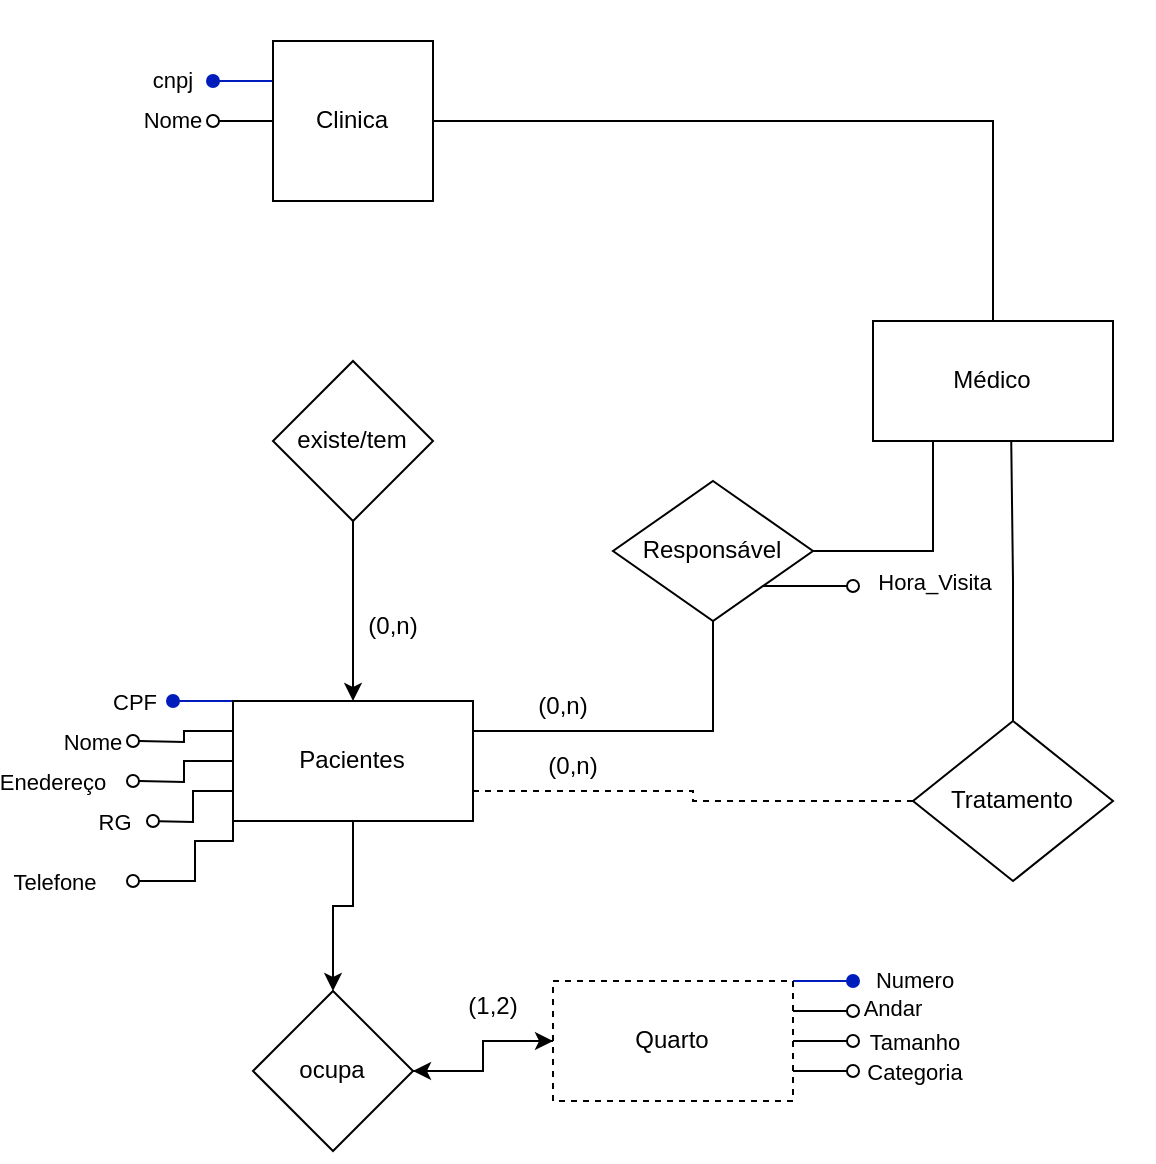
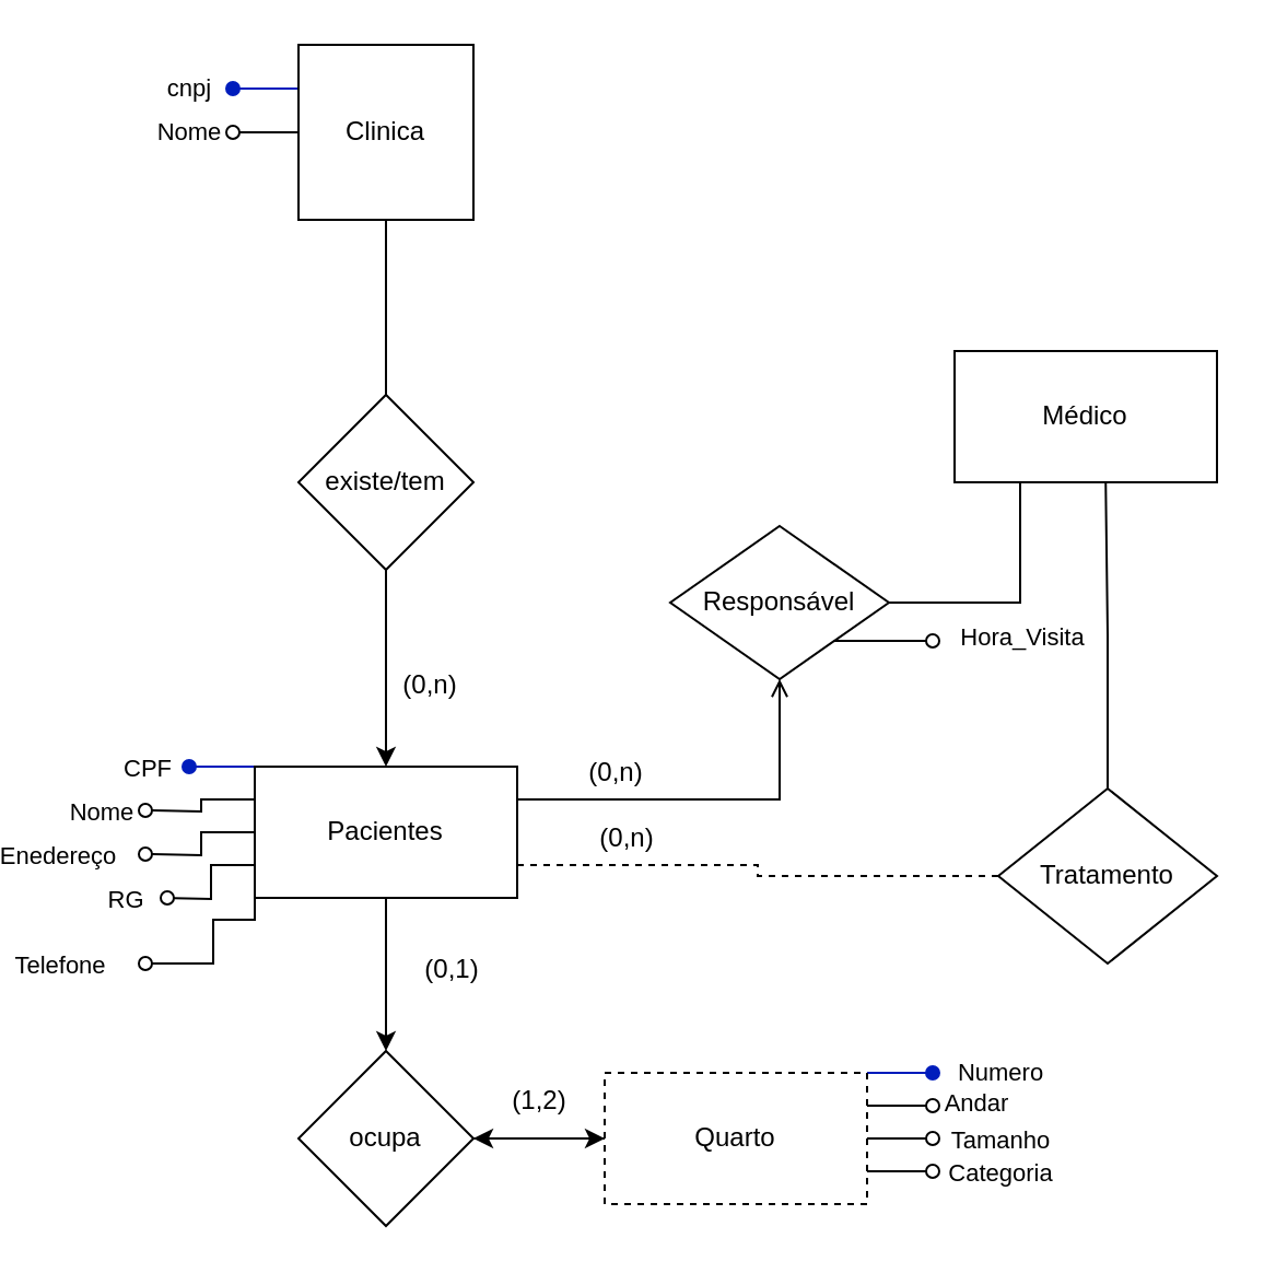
  <mxCell id="0" />
  <mxCell id="1" parent="0" />
  <mxCell id="2" value="&lt;font style=&quot;vertical-align: inherit;&quot;&gt;&lt;font style=&quot;vertical-align: inherit;&quot;&gt;cnpj&lt;/font&gt;&lt;/font&gt;" style="edgeStyle=orthogonalEdgeStyle;rounded=0;orthogonalLoop=1;jettySize=auto;html=1;exitX=0;exitY=0.25;exitDx=0;exitDy=0;endArrow=oval;endFill=1;fillColor=#0050ef;strokeColor=#001DBC;" edge="1" parent="1" source="5"><mxGeometry x="1" y="-20" relative="1" as="geometry"><mxPoint x="60" y="40.429" as="targetPoint" /><mxPoint as="offset" /></mxGeometry></mxCell>
  <mxCell id="3" value="&lt;font style=&quot;vertical-align: inherit;&quot;&gt;&lt;font style=&quot;vertical-align: inherit;&quot;&gt;Nome&lt;/font&gt;&lt;/font&gt;" style="edgeStyle=orthogonalEdgeStyle;rounded=0;orthogonalLoop=1;jettySize=auto;html=1;exitX=0;exitY=0.5;exitDx=0;exitDy=0;endArrow=oval;endFill=0;" edge="1" parent="1" source="5"><mxGeometry x="0.991" y="20" relative="1" as="geometry"><mxPoint x="60" y="59.857" as="targetPoint" /><mxPoint as="offset" /></mxGeometry></mxCell>
- <mxCell id="4" value="" style="edgeStyle=orthogonalEdgeStyle;rounded=0;orthogonalLoop=1;jettySize=auto;html=1;endArrow=none;endFill=0;" edge="1" parent="1" source="5" target="44"><mxGeometry relative="1" as="geometry" /></mxCell>
+ <mxCell id="4" value="" style="edgeStyle=orthogonalEdgeStyle;rounded=0;orthogonalLoop=1;jettySize=auto;html=1;endArrow=none;endFill=0;" edge="1" parent="1" source="5" target="7"><mxGeometry relative="1" as="geometry" /></mxCell>
  <mxCell id="5" value="&lt;font style=&quot;vertical-align: inherit;&quot;&gt;&lt;font style=&quot;vertical-align: inherit;&quot;&gt;Clinica&lt;/font&gt;&lt;/font&gt;" style="whiteSpace=wrap;html=1;aspect=fixed;" vertex="1" parent="1"><mxGeometry x="90" y="20" width="80" height="80" as="geometry" /></mxCell>
  <mxCell id="6" value="" style="edgeStyle=orthogonalEdgeStyle;rounded=0;orthogonalLoop=1;jettySize=auto;html=1;" edge="1" parent="1" source="7" target="21"><mxGeometry relative="1" as="geometry" /></mxCell>
  <mxCell id="7" value="&lt;font style=&quot;vertical-align: inherit;&quot;&gt;&lt;font style=&quot;vertical-align: inherit;&quot;&gt;existe/tem&lt;/font&gt;&lt;/font&gt;" style="rhombus;whiteSpace=wrap;html=1;" vertex="1" parent="1"><mxGeometry x="90" y="180" width="80" height="80" as="geometry" /></mxCell>
  <mxCell id="8" style="edgeStyle=orthogonalEdgeStyle;rounded=0;orthogonalLoop=1;jettySize=auto;html=1;exitX=0;exitY=0;exitDx=0;exitDy=0;endArrow=oval;endFill=1;fillColor=#0050ef;strokeColor=#001DBC;" edge="1" parent="1" source="21"><mxGeometry relative="1" as="geometry"><mxPoint x="40" y="350.143" as="targetPoint" /></mxGeometry></mxCell>
  <mxCell id="9" value="CPF" style="edgeLabel;html=1;align=center;verticalAlign=middle;resizable=0;points=[];" vertex="1" connectable="0" parent="8"><mxGeometry x="0.822" y="-1" relative="1" as="geometry"><mxPoint x="-23" y="1" as="offset" /></mxGeometry></mxCell>
  <mxCell id="10" style="edgeStyle=orthogonalEdgeStyle;rounded=0;orthogonalLoop=1;jettySize=auto;html=1;exitX=0;exitY=0.25;exitDx=0;exitDy=0;endArrow=oval;endFill=0;" edge="1" parent="1" source="21"><mxGeometry relative="1" as="geometry"><mxPoint x="20" y="370" as="targetPoint" /></mxGeometry></mxCell>
  <mxCell id="11" value="Nome" style="edgeLabel;html=1;align=center;verticalAlign=middle;resizable=0;points=[];" vertex="1" connectable="0" parent="10"><mxGeometry x="0.969" relative="1" as="geometry"><mxPoint x="-21" as="offset" /></mxGeometry></mxCell>
  <mxCell id="12" style="edgeStyle=orthogonalEdgeStyle;rounded=0;orthogonalLoop=1;jettySize=auto;html=1;exitX=0;exitY=0.5;exitDx=0;exitDy=0;endArrow=oval;endFill=0;" edge="1" parent="1" source="21"><mxGeometry relative="1" as="geometry"><mxPoint x="20" y="390" as="targetPoint" /></mxGeometry></mxCell>
  <mxCell id="13" value="Enedereço" style="edgeLabel;html=1;align=center;verticalAlign=middle;resizable=0;points=[];" vertex="1" connectable="0" parent="12"><mxGeometry x="0.972" relative="1" as="geometry"><mxPoint x="-41" as="offset" /></mxGeometry></mxCell>
  <mxCell id="14" style="edgeStyle=orthogonalEdgeStyle;rounded=0;orthogonalLoop=1;jettySize=auto;html=1;exitX=0;exitY=0.75;exitDx=0;exitDy=0;endArrow=oval;endFill=0;" edge="1" parent="1" source="21"><mxGeometry relative="1" as="geometry"><mxPoint x="30" y="410" as="targetPoint" /></mxGeometry></mxCell>
  <mxCell id="15" value="RG" style="edgeLabel;html=1;align=center;verticalAlign=middle;resizable=0;points=[];" vertex="1" connectable="0" parent="14"><mxGeometry x="0.917" relative="1" as="geometry"><mxPoint x="-22" as="offset" /></mxGeometry></mxCell>
  <mxCell id="16" style="edgeStyle=orthogonalEdgeStyle;rounded=0;orthogonalLoop=1;jettySize=auto;html=1;exitX=0;exitY=1;exitDx=0;exitDy=0;endArrow=oval;endFill=0;" edge="1" parent="1"><mxGeometry relative="1" as="geometry"><mxPoint x="20" y="440" as="targetPoint" /><mxPoint x="70" y="400" as="sourcePoint" /><Array as="points"><mxPoint x="70" y="420" /><mxPoint x="51" y="420" /><mxPoint x="51" y="440" /></Array></mxGeometry></mxCell>
  <mxCell id="17" value="Telefone" style="edgeLabel;html=1;align=center;verticalAlign=middle;resizable=0;points=[];" vertex="1" connectable="0" parent="16"><mxGeometry x="0.841" relative="1" as="geometry"><mxPoint x="-47" as="offset" /></mxGeometry></mxCell>
  <mxCell id="18" value="" style="edgeStyle=orthogonalEdgeStyle;rounded=0;orthogonalLoop=1;jettySize=auto;html=1;" edge="1" parent="1" source="21" target="24"><mxGeometry relative="1" as="geometry" /></mxCell>
- <mxCell id="19" style="edgeStyle=orthogonalEdgeStyle;rounded=0;orthogonalLoop=1;jettySize=auto;html=1;exitX=1;exitY=0.25;exitDx=0;exitDy=0;endArrow=none;endFill=0;" edge="1" parent="1" source="21" target="40"><mxGeometry relative="1" as="geometry"><mxPoint x="300" y="270" as="targetPoint" /></mxGeometry></mxCell>
+ <mxCell id="19" style="edgeStyle=orthogonalEdgeStyle;rounded=0;orthogonalLoop=1;jettySize=auto;html=1;exitX=1;exitY=0.25;exitDx=0;exitDy=0;endArrow=open;endFill=0;" edge="1" parent="1" source="21" target="40"><mxGeometry relative="1" as="geometry"><mxPoint x="300" y="270" as="targetPoint" /></mxGeometry></mxCell>
  <mxCell id="20" style="edgeStyle=orthogonalEdgeStyle;rounded=0;orthogonalLoop=1;jettySize=auto;html=1;exitX=1;exitY=0.75;exitDx=0;exitDy=0;endArrow=none;endFill=0;dashed=1;" edge="1" parent="1" source="21" target="41"><mxGeometry relative="1" as="geometry"><mxPoint x="410" y="400" as="targetPoint" /></mxGeometry></mxCell>
  <mxCell id="21" value="Pacientes" style="whiteSpace=wrap;html=1;" vertex="1" parent="1"><mxGeometry x="70" y="350" width="120" height="60" as="geometry" /></mxCell>
  <mxCell id="22" value="(0,n)" style="text;html=1;align=center;verticalAlign=middle;resizable=0;points=[];autosize=1;strokeColor=none;fillColor=none;" vertex="1" parent="1"><mxGeometry x="125" y="298" width="50" height="30" as="geometry" /></mxCell>
  <mxCell id="23" value="" style="edgeStyle=orthogonalEdgeStyle;rounded=0;orthogonalLoop=1;jettySize=auto;html=1;" edge="1" parent="1" source="24" target="34"><mxGeometry relative="1" as="geometry" /></mxCell>
- <mxCell id="24" value="ocupa" style="rhombus;whiteSpace=wrap;html=1;" vertex="1" parent="1"><mxGeometry x="80" y="495" width="80" height="80" as="geometry" /></mxCell>
+ <mxCell id="24" value="ocupa" style="rhombus;whiteSpace=wrap;html=1;" vertex="1" parent="1"><mxGeometry x="90" y="480" width="80" height="80" as="geometry" /></mxCell>
  <mxCell id="25" value="" style="edgeStyle=orthogonalEdgeStyle;rounded=0;orthogonalLoop=1;jettySize=auto;html=1;" edge="1" parent="1" source="34" target="24"><mxGeometry relative="1" as="geometry" /></mxCell>
  <mxCell id="26" style="edgeStyle=orthogonalEdgeStyle;rounded=0;orthogonalLoop=1;jettySize=auto;html=1;exitX=1;exitY=0;exitDx=0;exitDy=0;endArrow=oval;endFill=1;fillColor=#0050ef;strokeColor=#001DBC;" edge="1" parent="1" source="34"><mxGeometry relative="1" as="geometry"><mxPoint x="380" y="489.724" as="targetPoint" /></mxGeometry></mxCell>
  <mxCell id="27" value="Numero" style="edgeLabel;html=1;align=center;verticalAlign=middle;resizable=0;points=[];" vertex="1" connectable="0" parent="26"><mxGeometry x="0.982" y="-2" relative="1" as="geometry"><mxPoint x="28" y="-1" as="offset" /></mxGeometry></mxCell>
  <mxCell id="28" style="edgeStyle=orthogonalEdgeStyle;rounded=0;orthogonalLoop=1;jettySize=auto;html=1;exitX=1;exitY=0.25;exitDx=0;exitDy=0;endArrow=oval;endFill=0;" edge="1" parent="1" source="34"><mxGeometry relative="1" as="geometry"><mxPoint x="380" y="504.897" as="targetPoint" /></mxGeometry></mxCell>
  <mxCell id="29" value="Andar" style="edgeLabel;html=1;align=center;verticalAlign=middle;resizable=0;points=[];" vertex="1" connectable="0" parent="28"><mxGeometry x="0.954" y="-2" relative="1" as="geometry"><mxPoint x="20" y="-4" as="offset" /></mxGeometry></mxCell>
  <mxCell id="30" style="edgeStyle=orthogonalEdgeStyle;rounded=0;orthogonalLoop=1;jettySize=auto;html=1;exitX=1;exitY=0.5;exitDx=0;exitDy=0;endArrow=oval;endFill=0;" edge="1" parent="1" source="34"><mxGeometry relative="1" as="geometry"><mxPoint x="380" y="520.069" as="targetPoint" /></mxGeometry></mxCell>
  <mxCell id="31" value="Tamanho" style="edgeLabel;html=1;align=center;verticalAlign=middle;resizable=0;points=[];" vertex="1" connectable="0" parent="30"><mxGeometry x="0.729" y="-1" relative="1" as="geometry"><mxPoint x="34" y="-1" as="offset" /></mxGeometry></mxCell>
  <mxCell id="32" style="edgeStyle=orthogonalEdgeStyle;rounded=0;orthogonalLoop=1;jettySize=auto;html=1;exitX=1;exitY=0.75;exitDx=0;exitDy=0;endArrow=oval;endFill=0;" edge="1" parent="1" source="34"><mxGeometry relative="1" as="geometry"><mxPoint x="380" y="535.241" as="targetPoint" /></mxGeometry></mxCell>
  <mxCell id="33" value="Categoria" style="edgeLabel;html=1;align=center;verticalAlign=middle;resizable=0;points=[];" vertex="1" connectable="0" parent="32"><mxGeometry x="0.266" relative="1" as="geometry"><mxPoint x="41" as="offset" /></mxGeometry></mxCell>
  <mxCell id="34" value="Quarto" style="whiteSpace=wrap;html=1;dashed=1;" vertex="1" parent="1"><mxGeometry x="230" y="490" width="120" height="60" as="geometry" /></mxCell>
+ <mxCell id="35" value="(0,1)" style="text;html=1;align=center;verticalAlign=middle;resizable=0;points=[];autosize=1;strokeColor=none;fillColor=none;" vertex="1" parent="1"><mxGeometry x="135" y="428" width="50" height="30" as="geometry" /></mxCell>
  <mxCell id="36" value="(1,2)" style="text;html=1;align=center;verticalAlign=middle;resizable=0;points=[];autosize=1;strokeColor=none;fillColor=none;" vertex="1" parent="1"><mxGeometry x="175" y="488" width="50" height="30" as="geometry" /></mxCell>
  <mxCell id="37" style="edgeStyle=orthogonalEdgeStyle;rounded=0;orthogonalLoop=1;jettySize=auto;html=1;exitX=1;exitY=1;exitDx=0;exitDy=0;endArrow=oval;endFill=0;" edge="1" parent="1" source="40"><mxGeometry relative="1" as="geometry"><mxPoint x="380" y="292.833" as="targetPoint" /></mxGeometry></mxCell>
  <mxCell id="38" value="Hora_Visita" style="edgeLabel;html=1;align=center;verticalAlign=middle;resizable=0;points=[];" vertex="1" connectable="0" parent="37"><mxGeometry x="0.978" y="-5" relative="1" as="geometry"><mxPoint x="35" y="-3" as="offset" /></mxGeometry></mxCell>
  <mxCell id="39" style="edgeStyle=orthogonalEdgeStyle;rounded=0;orthogonalLoop=1;jettySize=auto;html=1;exitX=1;exitY=0.5;exitDx=0;exitDy=0;endArrow=none;endFill=0;" edge="1" parent="1" source="40"><mxGeometry relative="1" as="geometry"><mxPoint x="420" y="220" as="targetPoint" /><Array as="points"><mxPoint x="420" y="275" /></Array></mxGeometry></mxCell>
  <mxCell id="40" value="Responsável" style="rhombus;whiteSpace=wrap;html=1;" vertex="1" parent="1"><mxGeometry x="260" y="240" width="100" height="70" as="geometry" /></mxCell>
  <mxCell id="41" value="Tratamento" style="rhombus;whiteSpace=wrap;html=1;" vertex="1" parent="1"><mxGeometry x="410" y="360" width="100" height="80" as="geometry" /></mxCell>
  <mxCell id="42" value="(0,n)" style="text;html=1;align=center;verticalAlign=middle;resizable=0;points=[];autosize=1;strokeColor=none;fillColor=none;" vertex="1" parent="1"><mxGeometry x="215" y="368" width="50" height="30" as="geometry" /></mxCell>
  <mxCell id="43" value="(0,n)" style="text;html=1;align=center;verticalAlign=middle;resizable=0;points=[];autosize=1;strokeColor=none;fillColor=none;" vertex="1" parent="1"><mxGeometry x="210" y="338" width="50" height="30" as="geometry" /></mxCell>
  <mxCell id="44" value="Médico" style="rounded=0;whiteSpace=wrap;html=1;" vertex="1" parent="1"><mxGeometry x="390" y="160" width="120" height="60" as="geometry" /></mxCell>
  <mxCell id="45" style="edgeStyle=orthogonalEdgeStyle;rounded=0;orthogonalLoop=1;jettySize=auto;html=1;exitX=0.5;exitY=0;exitDx=0;exitDy=0;entryX=0.576;entryY=1.006;entryDx=0;entryDy=0;entryPerimeter=0;endArrow=none;endFill=0;" edge="1" parent="1" source="41" target="44"><mxGeometry relative="1" as="geometry" /></mxCell>
